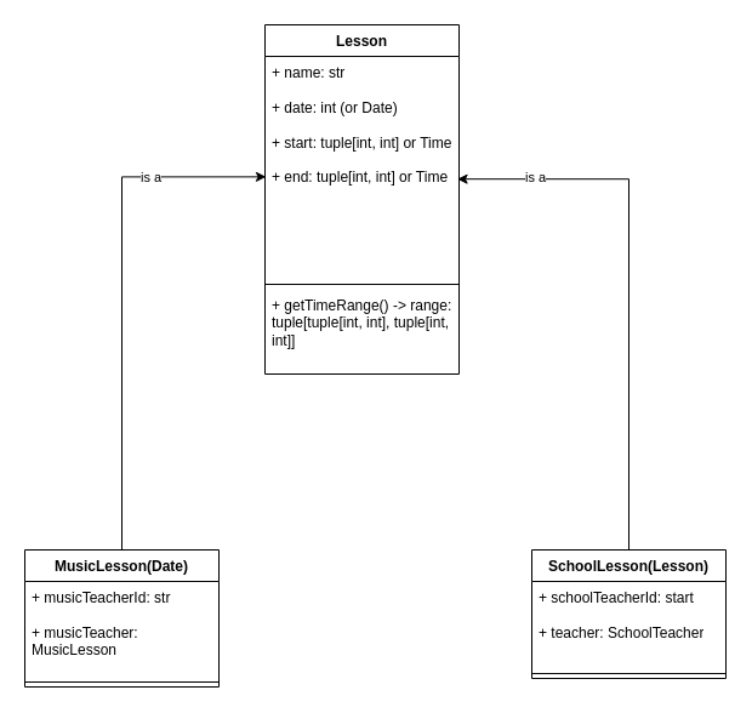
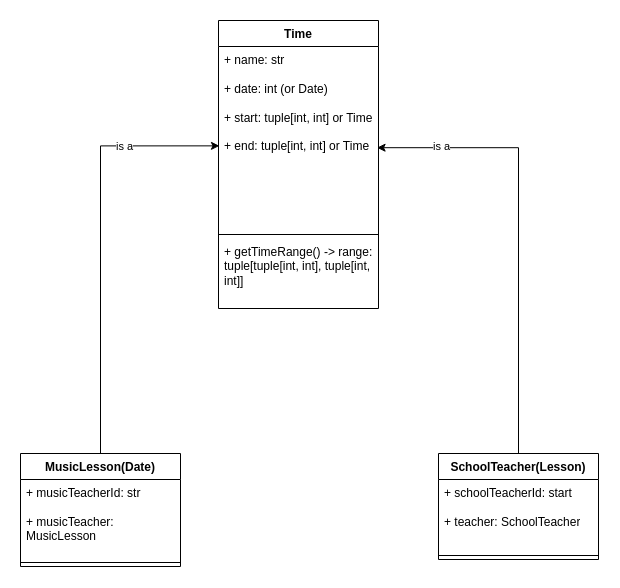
  <mxCell id="0" />
  <mxCell id="1" parent="0" />
- <mxCell id="2" value="Lesson" style="swimlane;fontStyle=1;align=center;verticalAlign=top;childLayout=stackLayout;horizontal=1;startSize=26;horizontalStack=0;resizeParent=1;resizeParentMax=0;resizeLast=0;collapsible=1;marginBottom=0;whiteSpace=wrap;html=1;fontSize=12;" vertex="1" parent="1"><mxGeometry x="218" y="20" width="160" height="288" as="geometry" /></mxCell>
+ <mxCell id="2" value="Time" style="swimlane;fontStyle=1;align=center;verticalAlign=top;childLayout=stackLayout;horizontal=1;startSize=26;horizontalStack=0;resizeParent=1;resizeParentMax=0;resizeLast=0;collapsible=1;marginBottom=0;whiteSpace=wrap;html=1;fontSize=12;" vertex="1" parent="1"><mxGeometry x="218" y="20" width="160" height="288" as="geometry" /></mxCell>
  <mxCell id="3" value="+ name: str&lt;div&gt;&lt;br&gt;&lt;/div&gt;&lt;div&gt;+ date: int (or Date)&lt;/div&gt;&lt;div&gt;&lt;br&gt;&lt;/div&gt;&lt;div&gt;+ start: tuple[int, int] or Time&lt;/div&gt;&lt;div&gt;&lt;br&gt;&lt;/div&gt;&lt;div&gt;+ end: tuple[int, int] or Time&lt;/div&gt;" style="text;strokeColor=none;fillColor=none;align=left;verticalAlign=top;spacingLeft=4;spacingRight=4;overflow=hidden;rotatable=0;points=[[0,0.5],[1,0.5]];portConstraint=eastwest;whiteSpace=wrap;html=1;fontSize=12;" vertex="1" parent="2"><mxGeometry y="26" width="160" height="184" as="geometry" /></mxCell>
  <mxCell id="4" value="" style="line;strokeWidth=1;fillColor=none;align=left;verticalAlign=middle;spacingTop=-1;spacingLeft=3;spacingRight=3;rotatable=0;labelPosition=right;points=[];portConstraint=eastwest;strokeColor=inherit;fontSize=12;" vertex="1" parent="2"><mxGeometry y="210" width="160" height="8" as="geometry" /></mxCell>
  <mxCell id="5" value="+ getTimeRange() -&amp;gt; range: tuple[tuple[int, int], tuple[int, int]]" style="text;strokeColor=none;fillColor=none;align=left;verticalAlign=top;spacingLeft=4;spacingRight=4;overflow=hidden;rotatable=0;points=[[0,0.5],[1,0.5]];portConstraint=eastwest;whiteSpace=wrap;html=1;fontSize=12;" vertex="1" parent="2"><mxGeometry y="218" width="160" height="70" as="geometry" /></mxCell>
  <mxCell id="6" value="MusicLesson(Date)" style="swimlane;fontStyle=1;align=center;verticalAlign=top;childLayout=stackLayout;horizontal=1;startSize=26;horizontalStack=0;resizeParent=1;resizeParentMax=0;resizeLast=0;collapsible=1;marginBottom=0;whiteSpace=wrap;html=1;fontSize=12;" vertex="1" parent="1"><mxGeometry x="20" y="453" width="160" height="113" as="geometry" /></mxCell>
  <mxCell id="7" value="+ musicTeacherId: str&lt;div&gt;&lt;br&gt;&lt;/div&gt;&lt;div&gt;+ musicTeacher: MusicLesson&lt;/div&gt;" style="text;strokeColor=none;fillColor=none;align=left;verticalAlign=top;spacingLeft=4;spacingRight=4;overflow=hidden;rotatable=0;points=[[0,0.5],[1,0.5]];portConstraint=eastwest;whiteSpace=wrap;html=1;fontSize=12;" vertex="1" parent="6"><mxGeometry y="26" width="160" height="79" as="geometry" /></mxCell>
  <mxCell id="8" value="" style="line;strokeWidth=1;fillColor=none;align=left;verticalAlign=middle;spacingTop=-1;spacingLeft=3;spacingRight=3;rotatable=0;labelPosition=right;points=[];portConstraint=eastwest;strokeColor=inherit;fontSize=12;" vertex="1" parent="6"><mxGeometry y="105" width="160" height="8" as="geometry" /></mxCell>
  <mxCell id="9" style="edgeStyle=orthogonalEdgeStyle;rounded=0;orthogonalLoop=1;jettySize=auto;html=1;entryX=0.006;entryY=0.54;entryDx=0;entryDy=0;entryPerimeter=0;" edge="1" parent="1" source="6" target="3"><mxGeometry relative="1" as="geometry" /></mxCell>
  <mxCell id="10" value="is a" style="edgeLabel;html=1;align=center;verticalAlign=middle;resizable=0;points=[];" vertex="1" connectable="0" parent="9"><mxGeometry x="0.55" relative="1" as="geometry"><mxPoint as="offset" /></mxGeometry></mxCell>
- <mxCell id="11" value="SchoolLesson(Lesson)" style="swimlane;fontStyle=1;align=center;verticalAlign=top;childLayout=stackLayout;horizontal=1;startSize=26;horizontalStack=0;resizeParent=1;resizeParentMax=0;resizeLast=0;collapsible=1;marginBottom=0;whiteSpace=wrap;html=1;fontSize=12;" vertex="1" parent="1"><mxGeometry x="438" y="453" width="160" height="106" as="geometry" /></mxCell>
+ <mxCell id="11" value="SchoolTeacher(Lesson)" style="swimlane;fontStyle=1;align=center;verticalAlign=top;childLayout=stackLayout;horizontal=1;startSize=26;horizontalStack=0;resizeParent=1;resizeParentMax=0;resizeLast=0;collapsible=1;marginBottom=0;whiteSpace=wrap;html=1;fontSize=12;" vertex="1" parent="1"><mxGeometry x="438" y="453" width="160" height="106" as="geometry" /></mxCell>
  <mxCell id="12" value="+ schoolTeacherId: start&lt;div&gt;&lt;br&gt;&lt;/div&gt;&lt;div&gt;+ teacher: SchoolTeacher&lt;/div&gt;" style="text;strokeColor=none;fillColor=none;align=left;verticalAlign=top;spacingLeft=4;spacingRight=4;overflow=hidden;rotatable=0;points=[[0,0.5],[1,0.5]];portConstraint=eastwest;whiteSpace=wrap;html=1;fontSize=12;" vertex="1" parent="11"><mxGeometry y="26" width="160" height="72" as="geometry" /></mxCell>
  <mxCell id="13" value="" style="line;strokeWidth=1;fillColor=none;align=left;verticalAlign=middle;spacingTop=-1;spacingLeft=3;spacingRight=3;rotatable=0;labelPosition=right;points=[];portConstraint=eastwest;strokeColor=inherit;fontSize=12;" vertex="1" parent="11"><mxGeometry y="98" width="160" height="8" as="geometry" /></mxCell>
  <mxCell id="14" style="edgeStyle=orthogonalEdgeStyle;rounded=0;orthogonalLoop=1;jettySize=auto;html=1;entryX=0.991;entryY=0.55;entryDx=0;entryDy=0;entryPerimeter=0;" edge="1" parent="1" source="11" target="3"><mxGeometry relative="1" as="geometry" /></mxCell>
  <mxCell id="15" value="is a" style="edgeLabel;html=1;align=center;verticalAlign=middle;resizable=0;points=[];" vertex="1" connectable="0" parent="14"><mxGeometry x="0.713" y="-2" relative="1" as="geometry"><mxPoint as="offset" /></mxGeometry></mxCell>
